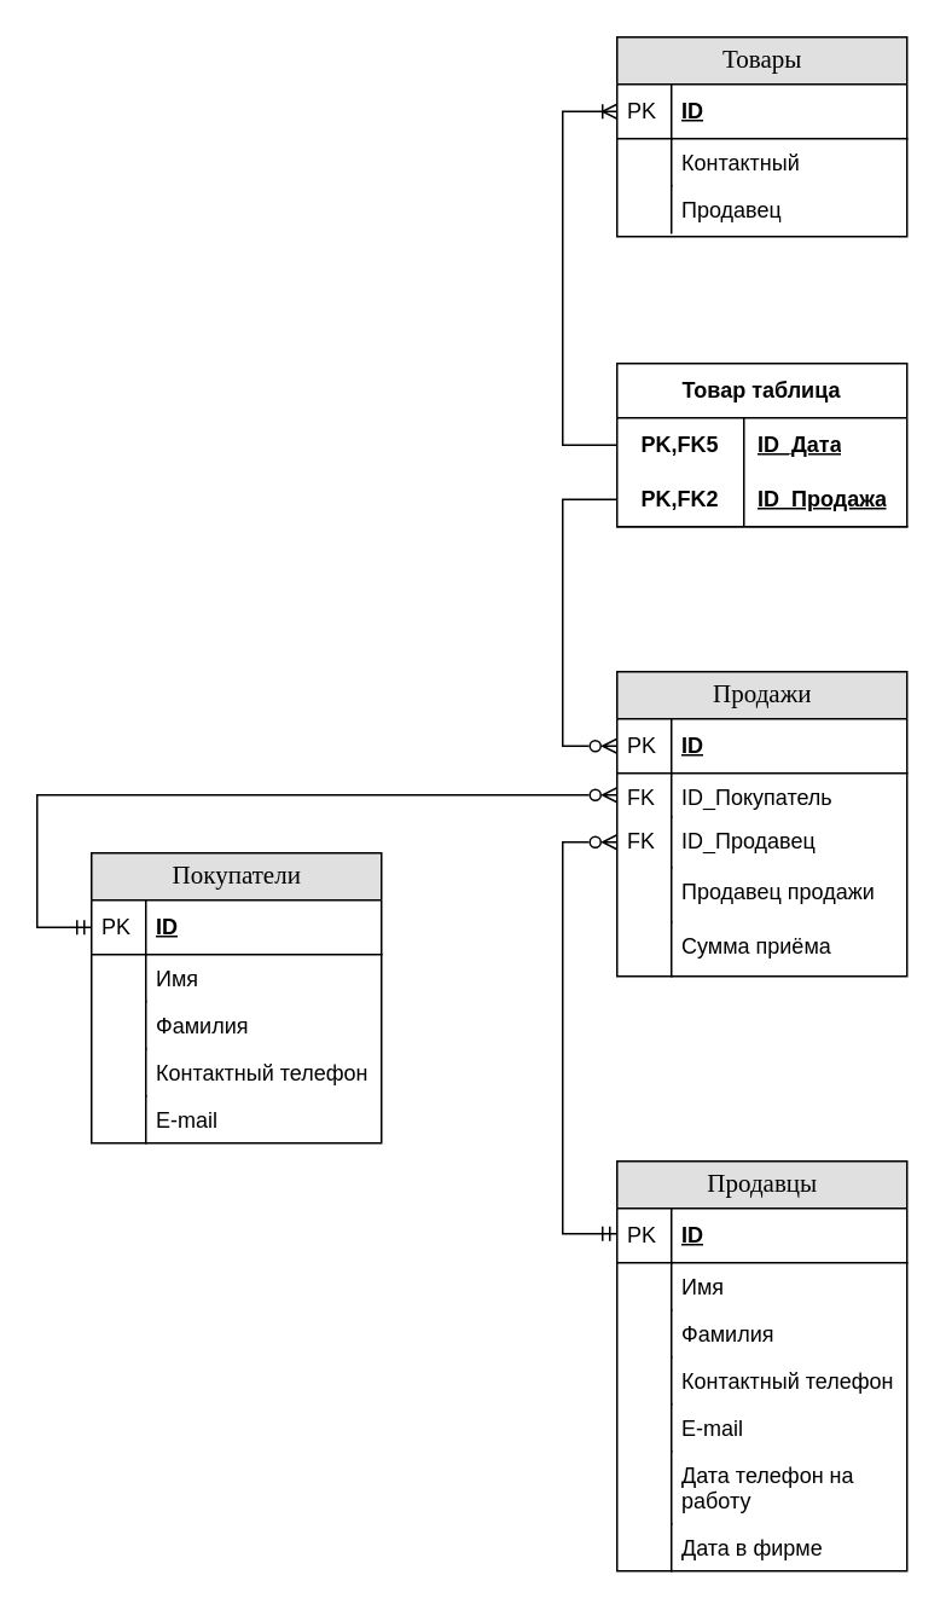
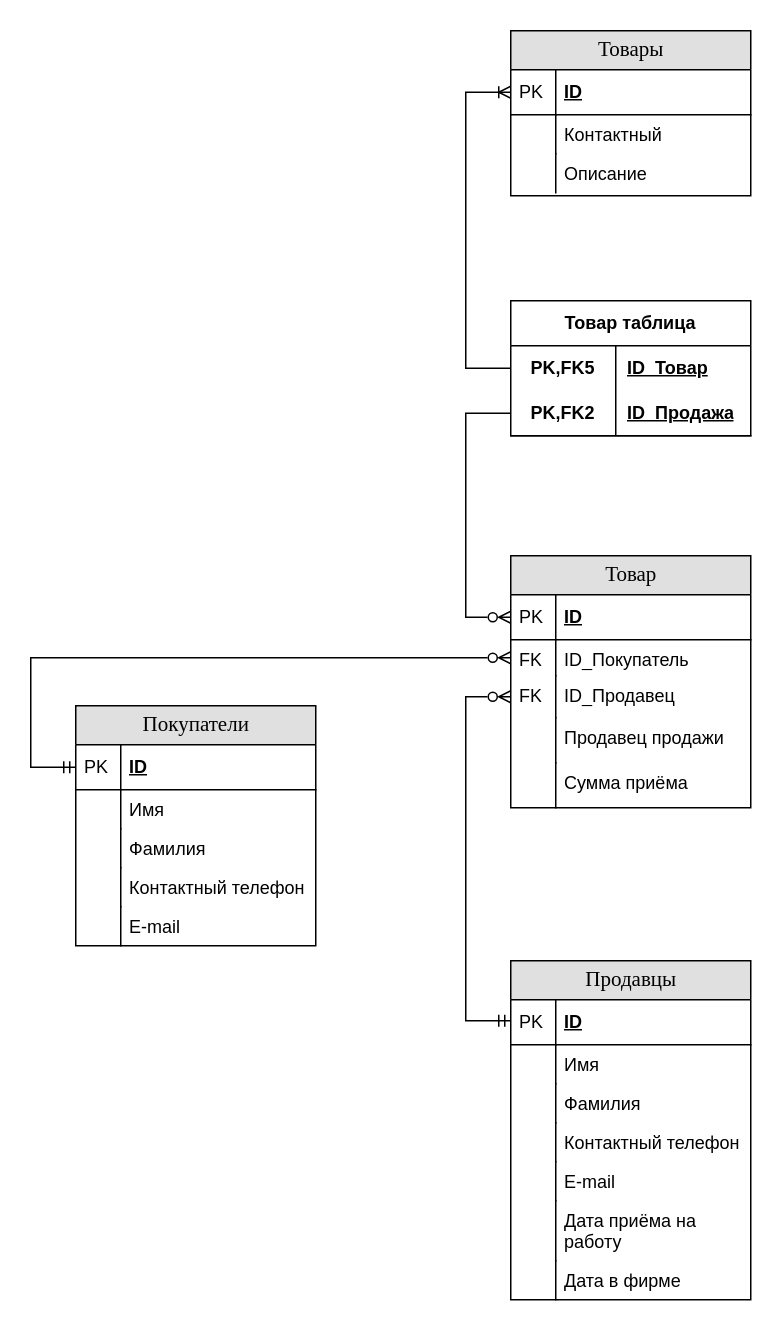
  <mxCell id="0" />
  <mxCell id="1" parent="0" />
  <mxCell id="2" value="Товары" style="swimlane;html=1;fontStyle=0;childLayout=stackLayout;horizontal=1;startSize=26;fillColor=#e0e0e0;horizontalStack=0;resizeParent=1;resizeLast=0;collapsible=1;marginBottom=0;swimlaneFillColor=#ffffff;align=center;rounded=0;shadow=0;comic=0;labelBackgroundColor=none;strokeWidth=1;fontFamily=Verdana;fontSize=14;swimlaneLine=1;" parent="1" vertex="1"><mxGeometry x="340" y="20" width="160" height="110" as="geometry" /></mxCell>
  <mxCell id="3" value="ID" style="shape=partialRectangle;top=0;left=0;right=0;bottom=1;html=1;align=left;verticalAlign=middle;fillColor=none;spacingLeft=34;spacingRight=4;whiteSpace=wrap;overflow=hidden;rotatable=0;points=[[0,0.5],[1,0.5]];portConstraint=eastwest;dropTarget=0;fontStyle=5;" parent="2" vertex="1"><mxGeometry y="26" width="160" height="30" as="geometry" /></mxCell>
  <mxCell id="4" value="PK" style="shape=partialRectangle;top=0;left=0;bottom=0;html=1;fillColor=none;align=left;verticalAlign=middle;spacingLeft=4;spacingRight=4;whiteSpace=wrap;overflow=hidden;rotatable=0;points=[];portConstraint=eastwest;part=1;" parent="3" vertex="1" connectable="0"><mxGeometry width="30" height="30" as="geometry" /></mxCell>
  <mxCell id="5" value="Контактный" style="shape=partialRectangle;top=0;left=0;right=0;bottom=0;html=1;align=left;verticalAlign=top;fillColor=none;spacingLeft=34;spacingRight=4;whiteSpace=wrap;overflow=hidden;rotatable=0;points=[[0,0.5],[1,0.5]];portConstraint=eastwest;dropTarget=0;" parent="2" vertex="1"><mxGeometry y="56" width="160" height="26" as="geometry" /></mxCell>
  <mxCell id="6" value="" style="shape=partialRectangle;top=0;left=0;bottom=0;html=1;fillColor=none;align=left;verticalAlign=top;spacingLeft=4;spacingRight=4;whiteSpace=wrap;overflow=hidden;rotatable=0;points=[];portConstraint=eastwest;part=1;" parent="5" vertex="1" connectable="0"><mxGeometry width="30" height="26" as="geometry" /></mxCell>
- <mxCell id="7" value="Продавец" style="shape=partialRectangle;top=0;left=0;right=0;bottom=0;html=1;align=left;verticalAlign=top;fillColor=none;spacingLeft=34;spacingRight=4;whiteSpace=wrap;overflow=hidden;rotatable=0;points=[[0,0.5],[1,0.5]];portConstraint=eastwest;dropTarget=0;" parent="2" vertex="1"><mxGeometry y="82" width="160" height="26" as="geometry" /></mxCell>
+ <mxCell id="7" value="Описание" style="shape=partialRectangle;top=0;left=0;right=0;bottom=0;html=1;align=left;verticalAlign=top;fillColor=none;spacingLeft=34;spacingRight=4;whiteSpace=wrap;overflow=hidden;rotatable=0;points=[[0,0.5],[1,0.5]];portConstraint=eastwest;dropTarget=0;" parent="2" vertex="1"><mxGeometry y="82" width="160" height="26" as="geometry" /></mxCell>
  <mxCell id="8" value="" style="shape=partialRectangle;top=0;left=0;bottom=0;html=1;fillColor=none;align=left;verticalAlign=top;spacingLeft=4;spacingRight=4;whiteSpace=wrap;overflow=hidden;rotatable=0;points=[];portConstraint=eastwest;part=1;" parent="7" vertex="1" connectable="0"><mxGeometry width="30" height="26" as="geometry" /></mxCell>
  <mxCell id="9" value="Покупатели" style="swimlane;html=1;fontStyle=0;childLayout=stackLayout;horizontal=1;startSize=26;fillColor=#e0e0e0;horizontalStack=0;resizeParent=1;resizeLast=0;collapsible=1;marginBottom=0;swimlaneFillColor=#ffffff;align=center;rounded=0;shadow=0;comic=0;labelBackgroundColor=none;strokeWidth=1;fontFamily=Verdana;fontSize=14" parent="1" vertex="1"><mxGeometry x="50" y="470" width="160" height="160" as="geometry" /></mxCell>
  <mxCell id="10" value="ID" style="shape=partialRectangle;top=0;left=0;right=0;bottom=1;html=1;align=left;verticalAlign=middle;fillColor=none;spacingLeft=34;spacingRight=4;whiteSpace=wrap;overflow=hidden;rotatable=0;points=[[0,0.5],[1,0.5]];portConstraint=eastwest;dropTarget=0;fontStyle=5;" parent="9" vertex="1"><mxGeometry y="26" width="160" height="30" as="geometry" /></mxCell>
  <mxCell id="11" value="PK" style="shape=partialRectangle;top=0;left=0;bottom=0;html=1;fillColor=none;align=left;verticalAlign=middle;spacingLeft=4;spacingRight=4;whiteSpace=wrap;overflow=hidden;rotatable=0;points=[];portConstraint=eastwest;part=1;" parent="10" vertex="1" connectable="0"><mxGeometry width="30" height="30" as="geometry" /></mxCell>
  <mxCell id="12" value="Имя" style="shape=partialRectangle;top=0;left=0;right=0;bottom=0;html=1;align=left;verticalAlign=top;fillColor=none;spacingLeft=34;spacingRight=4;whiteSpace=wrap;overflow=hidden;rotatable=0;points=[[0,0.5],[1,0.5]];portConstraint=eastwest;dropTarget=0;" parent="9" vertex="1"><mxGeometry y="56" width="160" height="26" as="geometry" /></mxCell>
  <mxCell id="13" value="" style="shape=partialRectangle;top=0;left=0;bottom=0;html=1;fillColor=none;align=left;verticalAlign=top;spacingLeft=4;spacingRight=4;whiteSpace=wrap;overflow=hidden;rotatable=0;points=[];portConstraint=eastwest;part=1;" parent="12" vertex="1" connectable="0"><mxGeometry width="30" height="26" as="geometry" /></mxCell>
  <mxCell id="14" value="Фамилия" style="shape=partialRectangle;top=0;left=0;right=0;bottom=0;html=1;align=left;verticalAlign=top;fillColor=none;spacingLeft=34;spacingRight=4;whiteSpace=wrap;overflow=hidden;rotatable=0;points=[[0,0.5],[1,0.5]];portConstraint=eastwest;dropTarget=0;" parent="9" vertex="1"><mxGeometry y="82" width="160" height="26" as="geometry" /></mxCell>
  <mxCell id="15" value="" style="shape=partialRectangle;top=0;left=0;bottom=0;html=1;fillColor=none;align=left;verticalAlign=top;spacingLeft=4;spacingRight=4;whiteSpace=wrap;overflow=hidden;rotatable=0;points=[];portConstraint=eastwest;part=1;" parent="14" vertex="1" connectable="0"><mxGeometry width="30" height="26" as="geometry" /></mxCell>
  <mxCell id="16" value="Контактный телефон" style="shape=partialRectangle;top=0;left=0;right=0;bottom=0;html=1;align=left;verticalAlign=top;fillColor=none;spacingLeft=34;spacingRight=4;whiteSpace=wrap;overflow=hidden;rotatable=0;points=[[0,0.5],[1,0.5]];portConstraint=eastwest;dropTarget=0;" parent="9" vertex="1"><mxGeometry y="108" width="160" height="26" as="geometry" /></mxCell>
  <mxCell id="17" value="" style="shape=partialRectangle;top=0;left=0;bottom=0;html=1;fillColor=none;align=left;verticalAlign=top;spacingLeft=4;spacingRight=4;whiteSpace=wrap;overflow=hidden;rotatable=0;points=[];portConstraint=eastwest;part=1;" parent="16" vertex="1" connectable="0"><mxGeometry width="30" height="26" as="geometry" /></mxCell>
  <mxCell id="18" value="E-mail" style="shape=partialRectangle;top=0;left=0;right=0;bottom=0;html=1;align=left;verticalAlign=top;fillColor=none;spacingLeft=34;spacingRight=4;whiteSpace=wrap;overflow=hidden;rotatable=0;points=[[0,0.5],[1,0.5]];portConstraint=eastwest;dropTarget=0;" vertex="1" parent="9"><mxGeometry y="134" width="160" height="26" as="geometry" /></mxCell>
  <mxCell id="19" value="" style="shape=partialRectangle;top=0;left=0;bottom=0;html=1;fillColor=none;align=left;verticalAlign=top;spacingLeft=4;spacingRight=4;whiteSpace=wrap;overflow=hidden;rotatable=0;points=[];portConstraint=eastwest;part=1;" vertex="1" connectable="0" parent="18"><mxGeometry width="30" height="26.0" as="geometry" /></mxCell>
- <mxCell id="20" value="Продажи" style="swimlane;html=1;fontStyle=0;childLayout=stackLayout;horizontal=1;startSize=26;fillColor=#e0e0e0;horizontalStack=0;resizeParent=1;resizeLast=0;collapsible=1;marginBottom=0;swimlaneFillColor=#ffffff;align=center;rounded=0;shadow=0;comic=0;labelBackgroundColor=none;strokeWidth=1;fontFamily=Verdana;fontSize=14" parent="1" vertex="1"><mxGeometry x="340" y="370" width="160" height="168" as="geometry" /></mxCell>
+ <mxCell id="20" value="Товар" style="swimlane;html=1;fontStyle=0;childLayout=stackLayout;horizontal=1;startSize=26;fillColor=#e0e0e0;horizontalStack=0;resizeParent=1;resizeLast=0;collapsible=1;marginBottom=0;swimlaneFillColor=#ffffff;align=center;rounded=0;shadow=0;comic=0;labelBackgroundColor=none;strokeWidth=1;fontFamily=Verdana;fontSize=14" parent="1" vertex="1"><mxGeometry x="340" y="370" width="160" height="168" as="geometry" /></mxCell>
  <mxCell id="21" value="ID" style="shape=partialRectangle;top=0;left=0;right=0;bottom=1;html=1;align=left;verticalAlign=middle;fillColor=none;spacingLeft=34;spacingRight=4;whiteSpace=wrap;overflow=hidden;rotatable=0;points=[[0,0.5],[1,0.5]];portConstraint=eastwest;dropTarget=0;fontStyle=5;" parent="20" vertex="1"><mxGeometry y="26" width="160" height="30" as="geometry" /></mxCell>
  <mxCell id="22" value="PK" style="shape=partialRectangle;top=0;left=0;bottom=0;html=1;fillColor=none;align=left;verticalAlign=middle;spacingLeft=4;spacingRight=4;whiteSpace=wrap;overflow=hidden;rotatable=0;points=[];portConstraint=eastwest;part=1;" parent="21" vertex="1" connectable="0"><mxGeometry width="30" height="30" as="geometry" /></mxCell>
  <mxCell id="23" value="ID_Покупатель" style="shape=partialRectangle;top=0;left=0;right=0;bottom=0;html=1;align=left;verticalAlign=top;fillColor=none;spacingLeft=34;spacingRight=4;whiteSpace=wrap;overflow=hidden;rotatable=0;points=[[0,0.5],[1,0.5]];portConstraint=eastwest;dropTarget=0;" parent="20" vertex="1"><mxGeometry y="56" width="160" height="24" as="geometry" /></mxCell>
  <mxCell id="24" value="FK" style="shape=partialRectangle;top=0;left=0;bottom=0;html=1;fillColor=none;align=left;verticalAlign=top;spacingLeft=4;spacingRight=4;whiteSpace=wrap;overflow=hidden;rotatable=0;points=[];portConstraint=eastwest;part=1;" parent="23" vertex="1" connectable="0"><mxGeometry width="30" height="24" as="geometry" /></mxCell>
  <mxCell id="25" value="ID_Продавец" style="shape=partialRectangle;top=0;left=0;right=0;bottom=0;html=1;align=left;verticalAlign=top;fillColor=none;spacingLeft=34;spacingRight=4;whiteSpace=wrap;overflow=hidden;rotatable=0;points=[[0,0.5],[1,0.5]];portConstraint=eastwest;dropTarget=0;" parent="20" vertex="1"><mxGeometry y="80" width="160" height="28" as="geometry" /></mxCell>
  <mxCell id="26" value="FK" style="shape=partialRectangle;top=0;left=0;bottom=0;html=1;fillColor=none;align=left;verticalAlign=top;spacingLeft=4;spacingRight=4;whiteSpace=wrap;overflow=hidden;rotatable=0;points=[];portConstraint=eastwest;part=1;" parent="25" vertex="1" connectable="0"><mxGeometry width="30" height="28" as="geometry" /></mxCell>
  <mxCell id="27" value="Продавец продажи" style="shape=partialRectangle;top=0;left=0;right=0;bottom=0;html=1;align=left;verticalAlign=top;fillColor=none;spacingLeft=34;spacingRight=4;whiteSpace=wrap;overflow=hidden;rotatable=0;points=[[0,0.5],[1,0.5]];portConstraint=eastwest;dropTarget=0;" vertex="1" parent="20"><mxGeometry y="108" width="160" height="30" as="geometry" /></mxCell>
  <mxCell id="28" value="" style="shape=partialRectangle;top=0;left=0;bottom=0;html=1;fillColor=none;align=left;verticalAlign=top;spacingLeft=4;spacingRight=4;whiteSpace=wrap;overflow=hidden;rotatable=0;points=[];portConstraint=eastwest;part=1;" vertex="1" connectable="0" parent="27"><mxGeometry width="30" height="30.0" as="geometry" /></mxCell>
  <mxCell id="29" value="Сумма приёма" style="shape=partialRectangle;top=0;left=0;right=0;bottom=0;html=1;align=left;verticalAlign=top;fillColor=none;spacingLeft=34;spacingRight=4;whiteSpace=wrap;overflow=hidden;rotatable=0;points=[[0,0.5],[1,0.5]];portConstraint=eastwest;dropTarget=0;" vertex="1" parent="20"><mxGeometry y="138" width="160" height="30" as="geometry" /></mxCell>
  <mxCell id="30" value="" style="shape=partialRectangle;top=0;left=0;bottom=0;html=1;fillColor=none;align=left;verticalAlign=top;spacingLeft=4;spacingRight=4;whiteSpace=wrap;overflow=hidden;rotatable=0;points=[];portConstraint=eastwest;part=1;" vertex="1" connectable="0" parent="29"><mxGeometry width="30" height="30.0" as="geometry" /></mxCell>
  <mxCell id="31" value="Продавцы" style="swimlane;html=1;fontStyle=0;childLayout=stackLayout;horizontal=1;startSize=26;fillColor=#e0e0e0;horizontalStack=0;resizeParent=1;resizeLast=0;collapsible=1;marginBottom=0;swimlaneFillColor=#ffffff;align=center;rounded=0;shadow=0;comic=0;labelBackgroundColor=none;strokeWidth=1;fontFamily=Verdana;fontSize=14" vertex="1" parent="1"><mxGeometry x="340" y="640" width="160" height="226" as="geometry" /></mxCell>
  <mxCell id="32" value="ID" style="shape=partialRectangle;top=0;left=0;right=0;bottom=1;html=1;align=left;verticalAlign=middle;fillColor=none;spacingLeft=34;spacingRight=4;whiteSpace=wrap;overflow=hidden;rotatable=0;points=[[0,0.5],[1,0.5]];portConstraint=eastwest;dropTarget=0;fontStyle=5;" vertex="1" parent="31"><mxGeometry y="26" width="160" height="30" as="geometry" /></mxCell>
  <mxCell id="33" value="PK" style="shape=partialRectangle;top=0;left=0;bottom=0;html=1;fillColor=none;align=left;verticalAlign=middle;spacingLeft=4;spacingRight=4;whiteSpace=wrap;overflow=hidden;rotatable=0;points=[];portConstraint=eastwest;part=1;" vertex="1" connectable="0" parent="32"><mxGeometry width="30" height="30" as="geometry" /></mxCell>
  <mxCell id="34" value="Имя" style="shape=partialRectangle;top=0;left=0;right=0;bottom=0;html=1;align=left;verticalAlign=top;fillColor=none;spacingLeft=34;spacingRight=4;whiteSpace=wrap;overflow=hidden;rotatable=0;points=[[0,0.5],[1,0.5]];portConstraint=eastwest;dropTarget=0;" vertex="1" parent="31"><mxGeometry y="56" width="160" height="26" as="geometry" /></mxCell>
  <mxCell id="35" value="" style="shape=partialRectangle;top=0;left=0;bottom=0;html=1;fillColor=none;align=left;verticalAlign=top;spacingLeft=4;spacingRight=4;whiteSpace=wrap;overflow=hidden;rotatable=0;points=[];portConstraint=eastwest;part=1;" vertex="1" connectable="0" parent="34"><mxGeometry width="30" height="26" as="geometry" /></mxCell>
  <mxCell id="36" value="Фамилия" style="shape=partialRectangle;top=0;left=0;right=0;bottom=0;html=1;align=left;verticalAlign=top;fillColor=none;spacingLeft=34;spacingRight=4;whiteSpace=wrap;overflow=hidden;rotatable=0;points=[[0,0.5],[1,0.5]];portConstraint=eastwest;dropTarget=0;" vertex="1" parent="31"><mxGeometry y="82" width="160" height="26" as="geometry" /></mxCell>
  <mxCell id="37" value="" style="shape=partialRectangle;top=0;left=0;bottom=0;html=1;fillColor=none;align=left;verticalAlign=top;spacingLeft=4;spacingRight=4;whiteSpace=wrap;overflow=hidden;rotatable=0;points=[];portConstraint=eastwest;part=1;" vertex="1" connectable="0" parent="36"><mxGeometry width="30" height="26" as="geometry" /></mxCell>
  <mxCell id="38" value="Контактный телефон" style="shape=partialRectangle;top=0;left=0;right=0;bottom=0;html=1;align=left;verticalAlign=top;fillColor=none;spacingLeft=34;spacingRight=4;whiteSpace=wrap;overflow=hidden;rotatable=0;points=[[0,0.5],[1,0.5]];portConstraint=eastwest;dropTarget=0;" vertex="1" parent="31"><mxGeometry y="108" width="160" height="26" as="geometry" /></mxCell>
  <mxCell id="39" value="" style="shape=partialRectangle;top=0;left=0;bottom=0;html=1;fillColor=none;align=left;verticalAlign=top;spacingLeft=4;spacingRight=4;whiteSpace=wrap;overflow=hidden;rotatable=0;points=[];portConstraint=eastwest;part=1;" vertex="1" connectable="0" parent="38"><mxGeometry width="30" height="26" as="geometry" /></mxCell>
  <mxCell id="40" value="E-mail" style="shape=partialRectangle;top=0;left=0;right=0;bottom=0;html=1;align=left;verticalAlign=top;fillColor=none;spacingLeft=34;spacingRight=4;whiteSpace=wrap;overflow=hidden;rotatable=0;points=[[0,0.5],[1,0.5]];portConstraint=eastwest;dropTarget=0;" vertex="1" parent="31"><mxGeometry y="134" width="160" height="26" as="geometry" /></mxCell>
  <mxCell id="41" value="" style="shape=partialRectangle;top=0;left=0;bottom=0;html=1;fillColor=none;align=left;verticalAlign=top;spacingLeft=4;spacingRight=4;whiteSpace=wrap;overflow=hidden;rotatable=0;points=[];portConstraint=eastwest;part=1;" vertex="1" connectable="0" parent="40"><mxGeometry width="30" height="26.0" as="geometry" /></mxCell>
- <mxCell id="42" value="Дата телефон на работу" style="shape=partialRectangle;top=0;left=0;right=0;bottom=0;html=1;align=left;verticalAlign=top;fillColor=none;spacingLeft=34;spacingRight=4;whiteSpace=wrap;overflow=hidden;rotatable=0;points=[[0,0.5],[1,0.5]];portConstraint=eastwest;dropTarget=0;" vertex="1" parent="31"><mxGeometry y="160" width="160" height="40" as="geometry" /></mxCell>
+ <mxCell id="42" value="Дата приёма на работу" style="shape=partialRectangle;top=0;left=0;right=0;bottom=0;html=1;align=left;verticalAlign=top;fillColor=none;spacingLeft=34;spacingRight=4;whiteSpace=wrap;overflow=hidden;rotatable=0;points=[[0,0.5],[1,0.5]];portConstraint=eastwest;dropTarget=0;" vertex="1" parent="31"><mxGeometry y="160" width="160" height="40" as="geometry" /></mxCell>
  <mxCell id="43" value="" style="shape=partialRectangle;top=0;left=0;bottom=0;html=1;fillColor=none;align=left;verticalAlign=top;spacingLeft=4;spacingRight=4;whiteSpace=wrap;overflow=hidden;rotatable=0;points=[];portConstraint=eastwest;part=1;" vertex="1" connectable="0" parent="42"><mxGeometry width="30" height="40.0" as="geometry" /></mxCell>
  <mxCell id="44" value="Дата в фирме" style="shape=partialRectangle;top=0;left=0;right=0;bottom=0;html=1;align=left;verticalAlign=top;fillColor=none;spacingLeft=34;spacingRight=4;whiteSpace=wrap;overflow=hidden;rotatable=0;points=[[0,0.5],[1,0.5]];portConstraint=eastwest;dropTarget=0;" vertex="1" parent="31"><mxGeometry y="200" width="160" height="26" as="geometry" /></mxCell>
  <mxCell id="45" value="" style="shape=partialRectangle;top=0;left=0;bottom=0;html=1;fillColor=none;align=left;verticalAlign=top;spacingLeft=4;spacingRight=4;whiteSpace=wrap;overflow=hidden;rotatable=0;points=[];portConstraint=eastwest;part=1;" vertex="1" connectable="0" parent="44"><mxGeometry width="30" height="26.0" as="geometry" /></mxCell>
  <mxCell id="46" value="Товар таблица" style="shape=table;startSize=30;container=1;collapsible=1;childLayout=tableLayout;fixedRows=1;rowLines=0;fontStyle=1;align=center;resizeLast=1;html=1;whiteSpace=wrap;" vertex="1" parent="1"><mxGeometry x="340" y="200" width="160" height="90" as="geometry" /></mxCell>
  <mxCell id="47" value="" style="shape=tableRow;horizontal=0;startSize=0;swimlaneHead=0;swimlaneBody=0;fillColor=none;collapsible=0;dropTarget=0;points=[[0,0.5],[1,0.5]];portConstraint=eastwest;top=0;left=0;right=0;bottom=0;html=1;" vertex="1" parent="46"><mxGeometry y="30" width="160" height="30" as="geometry" /></mxCell>
  <mxCell id="48" value="PK,FK5" style="shape=partialRectangle;connectable=0;fillColor=none;top=0;left=0;bottom=0;right=0;fontStyle=1;overflow=hidden;html=1;whiteSpace=wrap;" vertex="1" parent="47"><mxGeometry width="70" height="30" as="geometry"><mxRectangle width="70" height="30" as="alternateBounds" /></mxGeometry></mxCell>
- <mxCell id="49" value="ID_Дата" style="shape=partialRectangle;connectable=0;fillColor=none;top=0;left=0;bottom=0;right=0;align=left;spacingLeft=6;fontStyle=5;overflow=hidden;html=1;whiteSpace=wrap;" vertex="1" parent="47"><mxGeometry x="70" width="90" height="30" as="geometry"><mxRectangle width="90" height="30" as="alternateBounds" /></mxGeometry></mxCell>
+ <mxCell id="49" value="ID_Товар" style="shape=partialRectangle;connectable=0;fillColor=none;top=0;left=0;bottom=0;right=0;align=left;spacingLeft=6;fontStyle=5;overflow=hidden;html=1;whiteSpace=wrap;" vertex="1" parent="47"><mxGeometry x="70" width="90" height="30" as="geometry"><mxRectangle width="90" height="30" as="alternateBounds" /></mxGeometry></mxCell>
  <mxCell id="50" value="" style="shape=tableRow;horizontal=0;startSize=0;swimlaneHead=0;swimlaneBody=0;fillColor=none;collapsible=0;dropTarget=0;points=[[0,0.5],[1,0.5]];portConstraint=eastwest;top=0;left=0;right=0;bottom=1;html=1;" vertex="1" parent="46"><mxGeometry y="60" width="160" height="30" as="geometry" /></mxCell>
  <mxCell id="51" value="PK,FK2" style="shape=partialRectangle;connectable=0;fillColor=none;top=0;left=0;bottom=0;right=0;fontStyle=1;overflow=hidden;html=1;whiteSpace=wrap;" vertex="1" parent="50"><mxGeometry width="70" height="30" as="geometry"><mxRectangle width="70" height="30" as="alternateBounds" /></mxGeometry></mxCell>
  <mxCell id="52" value="ID_Продажа" style="shape=partialRectangle;connectable=0;fillColor=none;top=0;left=0;bottom=0;right=0;align=left;spacingLeft=6;fontStyle=5;overflow=hidden;html=1;whiteSpace=wrap;" vertex="1" parent="50"><mxGeometry x="70" width="90" height="30" as="geometry"><mxRectangle width="90" height="30" as="alternateBounds" /></mxGeometry></mxCell>
  <mxCell id="53" value="" style="endArrow=ERoneToMany;html=1;rounded=0;entryX=0;entryY=0.5;entryDx=0;entryDy=0;exitX=0;exitY=0.5;exitDx=0;exitDy=0;startArrow=none;startFill=0;endFill=0;" edge="1" parent="1" source="47" target="3"><mxGeometry width="50" height="50" relative="1" as="geometry"><mxPoint x="400" y="320" as="sourcePoint" /><mxPoint x="450" y="270" as="targetPoint" /><Array as="points"><mxPoint x="310" y="245" /><mxPoint x="310" y="150" /><mxPoint x="310" y="61" /></Array></mxGeometry></mxCell>
  <mxCell id="54" value="" style="endArrow=none;html=1;rounded=0;entryX=0;entryY=0.5;entryDx=0;entryDy=0;exitX=0;exitY=0.5;exitDx=0;exitDy=0;endFill=0;startArrow=ERzeroToMany;startFill=0;" edge="1" parent="1" source="21" target="50"><mxGeometry width="50" height="50" relative="1" as="geometry"><mxPoint x="400" y="320" as="sourcePoint" /><mxPoint x="450" y="270" as="targetPoint" /><Array as="points"><mxPoint x="310" y="411" /><mxPoint x="310" y="340" /><mxPoint x="310" y="275" /></Array></mxGeometry></mxCell>
  <mxCell id="55" value="" style="endArrow=ERzeroToMany;html=1;rounded=0;entryX=0;entryY=0.5;entryDx=0;entryDy=0;exitX=0;exitY=0.5;exitDx=0;exitDy=0;startArrow=ERmandOne;startFill=0;endFill=0;" edge="1" parent="1" source="10" target="23"><mxGeometry width="50" height="50" relative="1" as="geometry"><mxPoint x="0" y="438" as="sourcePoint" /><mxPoint x="190" y="360" as="targetPoint" /><Array as="points"><mxPoint x="20" y="511" /><mxPoint x="20" y="438" /></Array></mxGeometry></mxCell>
  <mxCell id="56" value="" style="endArrow=ERzeroToMany;html=1;rounded=0;entryX=0;entryY=0.5;entryDx=0;entryDy=0;endFill=0;startArrow=ERmandOne;startFill=0;" edge="1" parent="1" target="25"><mxGeometry width="50" height="50" relative="1" as="geometry"><mxPoint x="340" y="680" as="sourcePoint" /><mxPoint x="450" y="590" as="targetPoint" /><Array as="points"><mxPoint x="310" y="680" /><mxPoint x="310" y="570" /><mxPoint x="310" y="464" /></Array></mxGeometry></mxCell>
